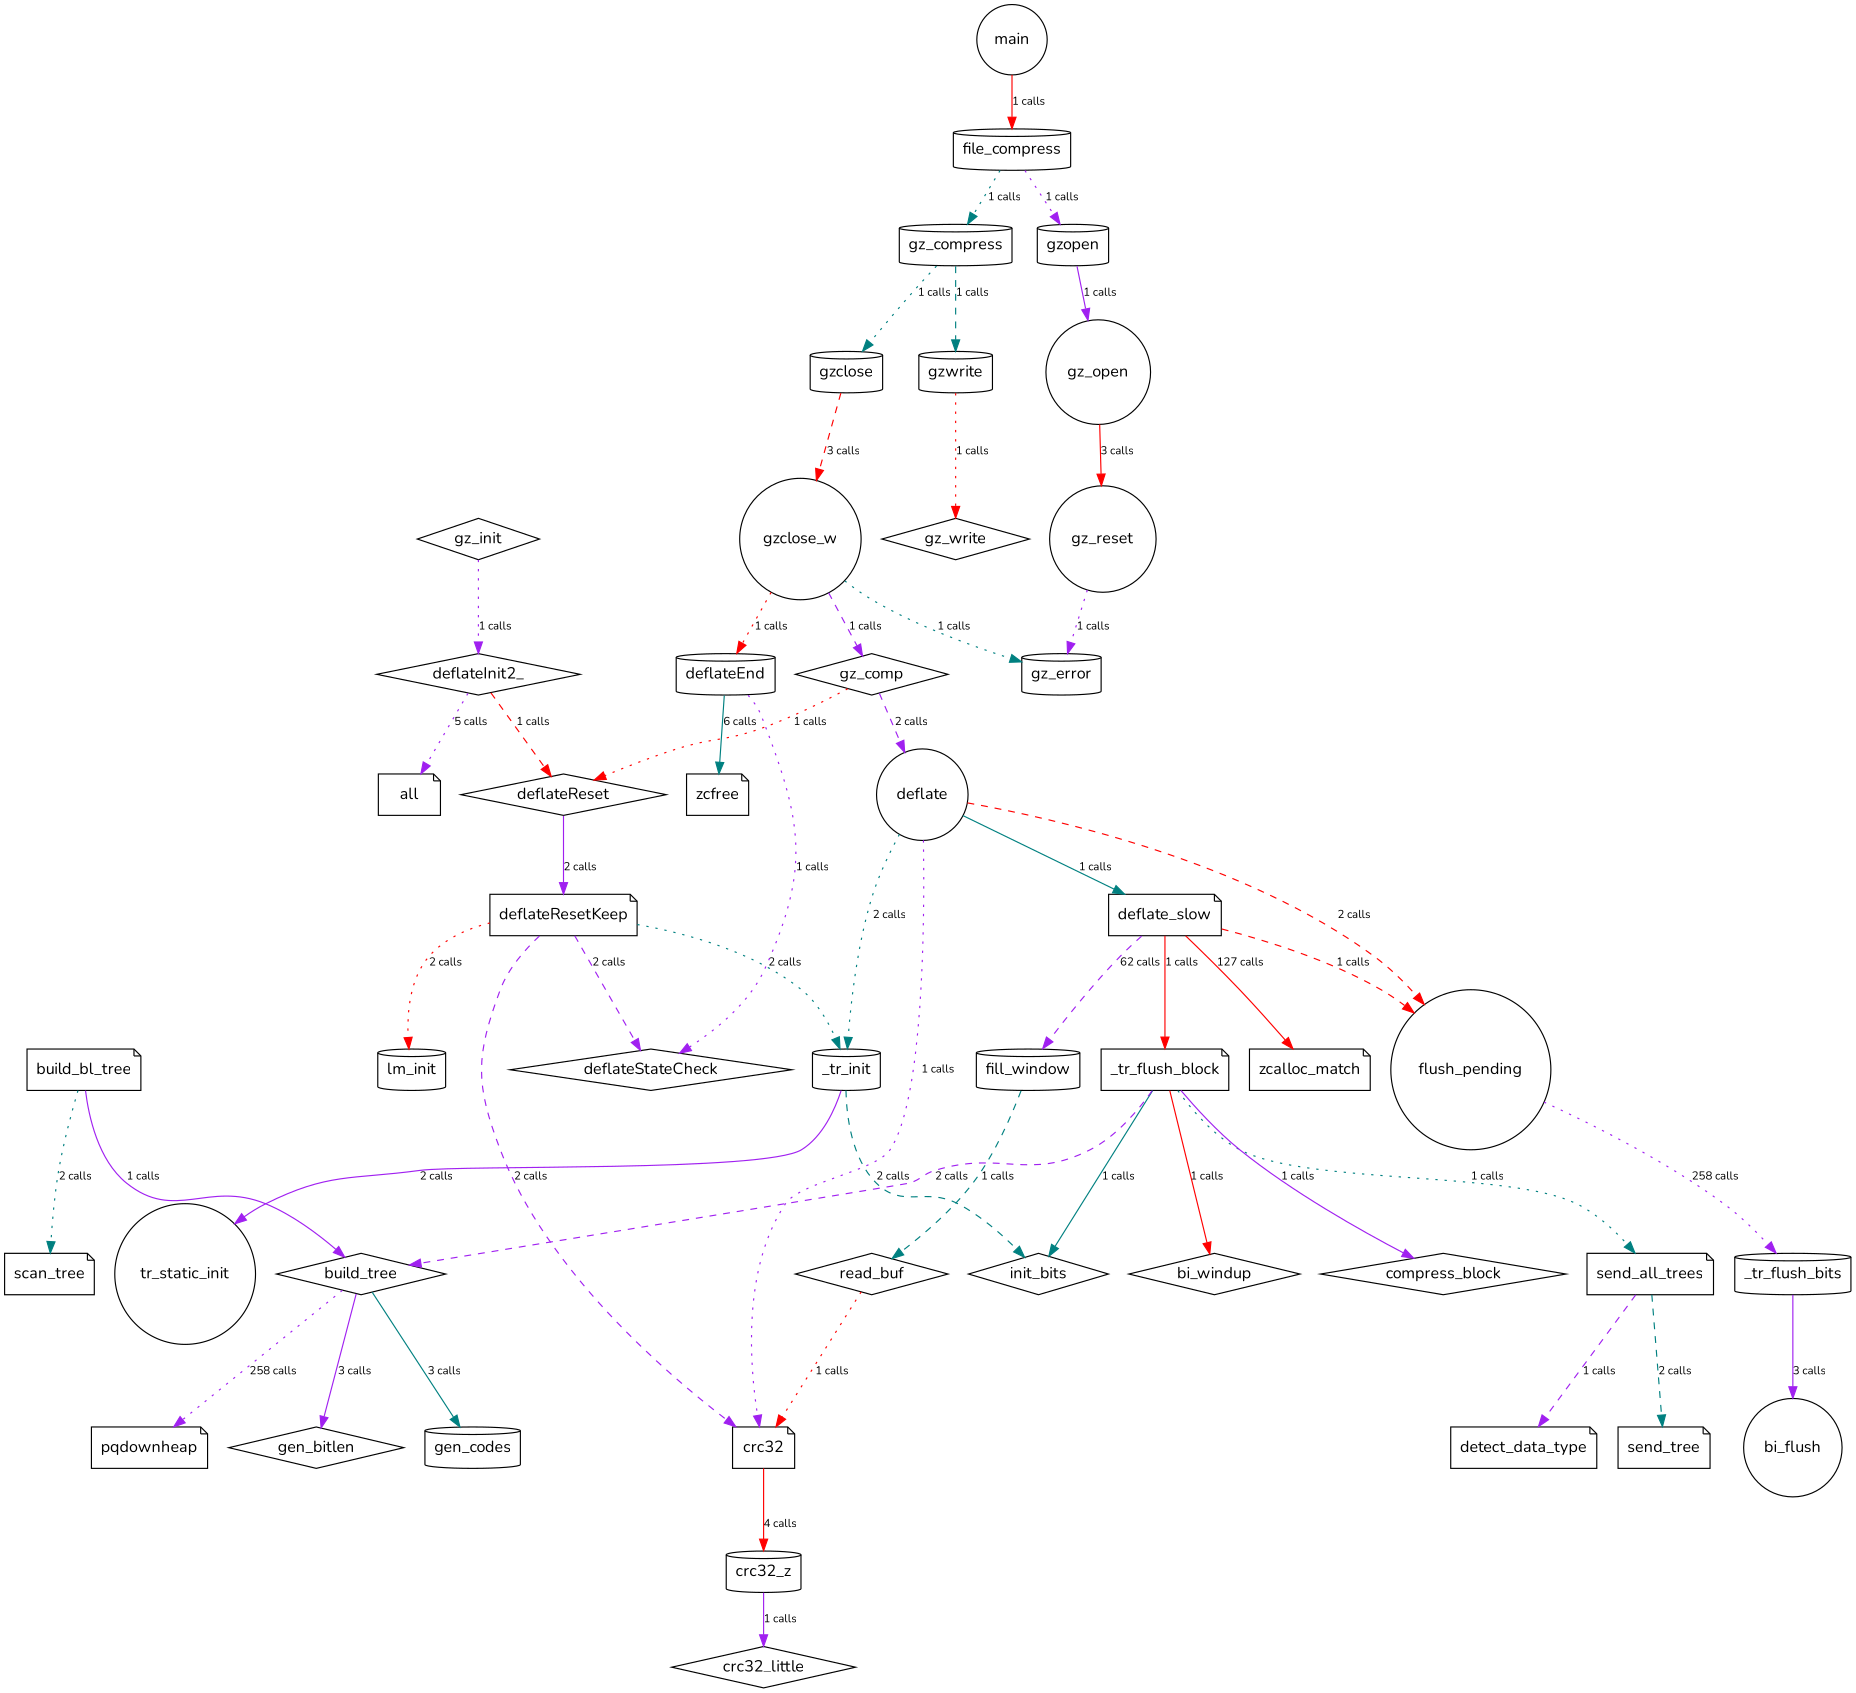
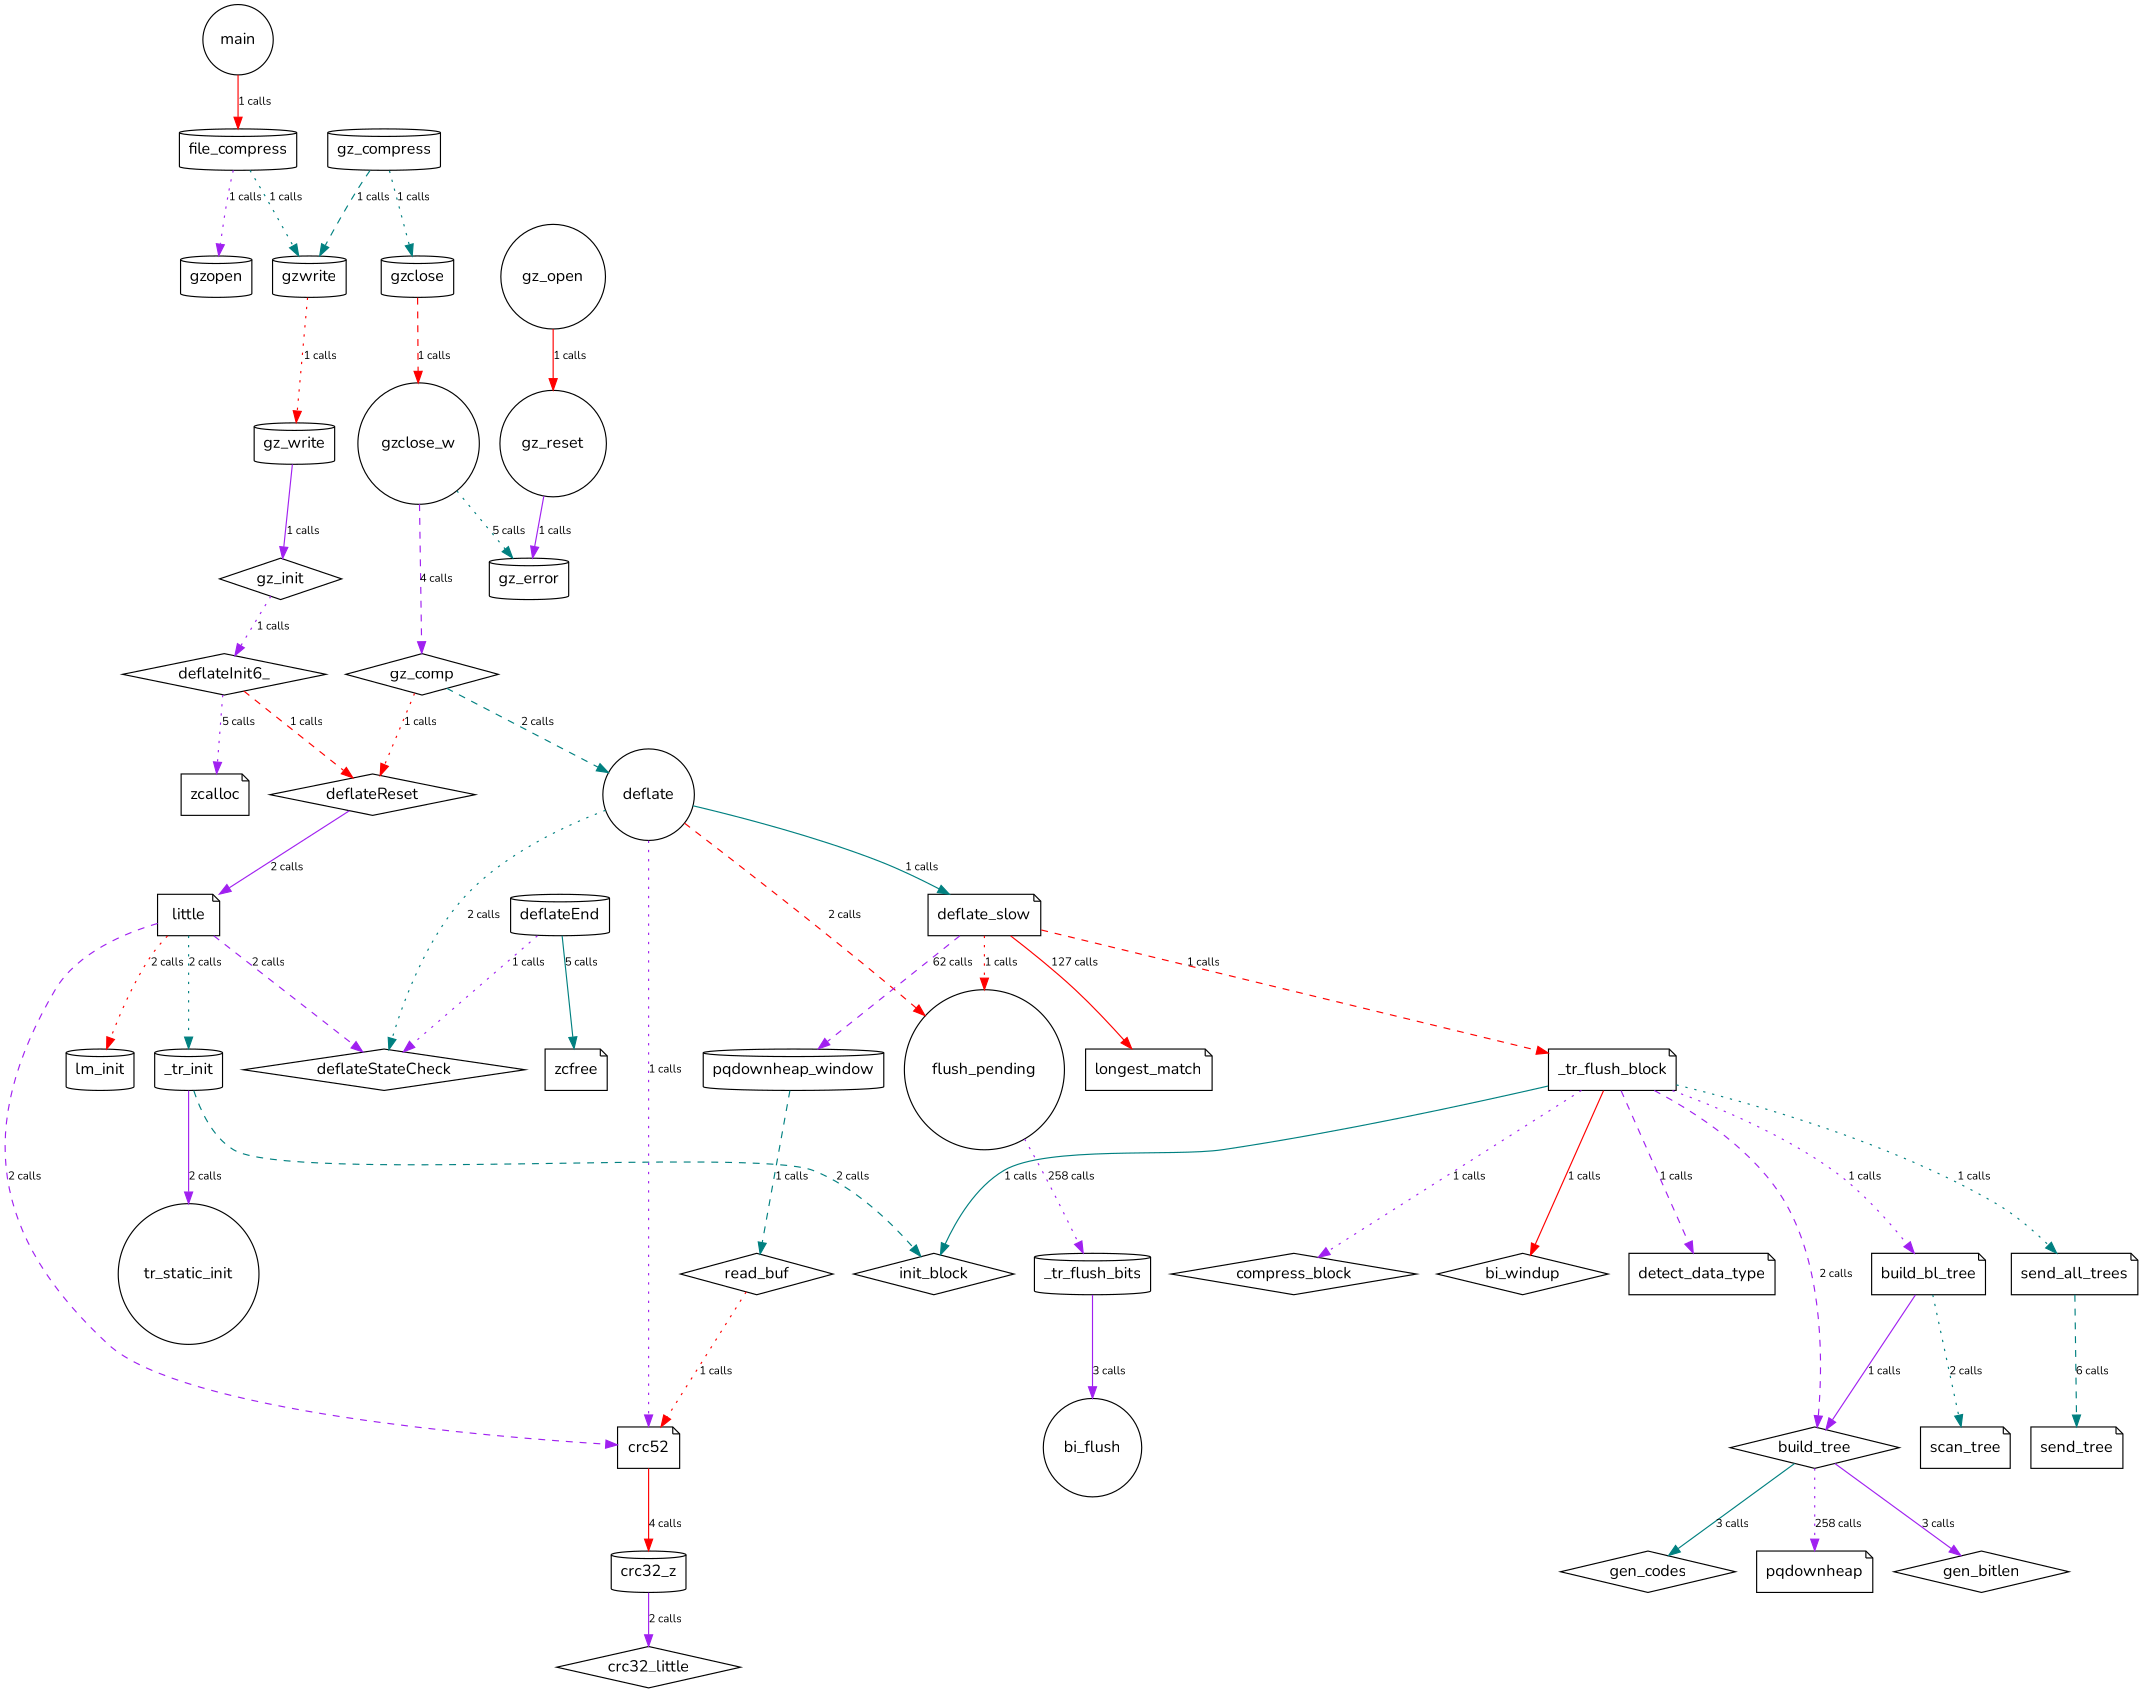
  digraph {
    fontname=Nunito
    node [fontname=Nunito shape=cylinder]
    edge [color=purple fontname=Nunito fontsize=10 style=dotted]
    main [shape=circle]
    file_compress
    gzopen
    gz_compress
    gz_open [shape=circle]
    gzwrite
    gzclose
    gz_reset [shape=circle]
    gz_error
-   gz_write [shape=diamond]
+   gz_write
    gzclose_w [shape=circle]
    gz_init [shape=diamond]
-   deflateInit2_ [shape=diamond]
-   zcalloc [shape=note label=all]
+   deflateInit2_ [shape=diamond label=deflateInit6_]
+   zcalloc [shape=note]
    deflateReset [shape=diamond]
-   deflateResetKeep [shape=note]
+   deflateResetKeep [shape=note label=little]
    lm_init
    deflateStateCheck [shape=diamond]
-   crc32 [shape=note]
+   crc32 [shape=note label=crc52]
    _tr_init
    crc32_z
    tr_static_init [shape=circle]
-   init_block [shape=diamond label=init_bits]
+   init_block [shape=diamond]
    crc32_little [shape=diamond]
    gz_comp [shape=diamond]
    deflateEnd
    deflate [shape=circle]
    zcfree [shape=note]
    flush_pending [shape=circle]
    deflate_slow [shape=note]
    _tr_flush_bits
-   fill_window
-   longest_match [shape=note label=zcalloc_match]
+   fill_window [label=pqdownheap_window]
+   longest_match [shape=note]
    _tr_flush_block [shape=note]
    bi_flush [shape=circle]
    read_buf [shape=diamond]
    detect_data_type [shape=note]
    build_tree [shape=diamond]
    build_bl_tree [shape=note]
    send_all_trees [shape=note]
    compress_block [shape=diamond]
    bi_windup [shape=diamond]
    pqdownheap [shape=note]
    gen_bitlen [shape=diamond]
-   gen_codes
+   gen_codes [shape=diamond]
    scan_tree [shape=note]
    send_tree [shape=note]
    main -> file_compress [color=red label="1 calls" style=solid]
    file_compress -> gzopen [label="1 calls"]
-   file_compress -> gz_compress [color=teal label="1 calls"]
-   gzopen -> gz_open [label="1 calls" style=solid]
+   file_compress -> gzwrite [color=teal label="1 calls"]
    gz_compress -> gzwrite [color=teal label="1 calls" style=dashed]
    gz_compress -> gzclose [color=teal label="1 calls"]
-   gz_open -> gz_reset [color=red label="3 calls" style=solid]
+   gz_open -> gz_reset [color=red label="1 calls" style=solid]
    gzwrite -> gz_write [color=red label="1 calls"]
-   gzclose -> gzclose_w [color=red label="3 calls" style=dashed]
-   gz_reset -> gz_error [label="1 calls"]
-   gzclose_w -> gz_error [color=teal label="1 calls"]
-   gzclose_w -> gz_comp [label="1 calls" style=dashed]
-   gzclose_w -> deflateEnd [color=red label="1 calls"]
+   gzclose -> gzclose_w [color=red label="1 calls" style=dashed]
+   gz_reset -> gz_error [label="1 calls" style=solid]
+   gz_write -> gz_init [label="1 calls" style=solid]
+   gzclose_w -> gz_error [color=teal label="5 calls"]
+   gzclose_w -> gz_comp [label="4 calls" style=dashed]
    gz_init -> deflateInit2_ [label="1 calls"]
    deflateInit2_ -> zcalloc [label="5 calls"]
    deflateInit2_ -> deflateReset [color=red label="1 calls" style=dashed]
    deflateReset -> deflateResetKeep [label="2 calls" style=solid]
    deflateResetKeep -> lm_init [color=red label="2 calls"]
    deflateResetKeep -> deflateStateCheck [label="2 calls" style=dashed]
    deflateResetKeep -> crc32 [label="2 calls" style=dashed]
    deflateResetKeep -> _tr_init [color=teal label="2 calls"]
    crc32 -> crc32_z [color=red label="4 calls" style=solid]
    _tr_init -> tr_static_init [label="2 calls" style=solid]
    _tr_init -> init_block [color=teal label="2 calls" style=dashed]
-   crc32_z -> crc32_little [label="1 calls" style=solid]
+   crc32_z -> crc32_little [label="2 calls" style=solid]
    gz_comp -> deflateReset [color=red label="1 calls"]
-   gz_comp -> deflate [label="2 calls" style=dashed]
+   gz_comp -> deflate [color=teal label="2 calls" style=dashed]
    deflateEnd -> deflateStateCheck [label="1 calls"]
-   deflateEnd -> zcfree [color=teal label="6 calls" style=solid]
-   deflate -> _tr_init [color=teal label="2 calls"]
+   deflateEnd -> zcfree [color=teal label="5 calls" style=solid]
+   deflate -> deflateStateCheck [color=teal label="2 calls"]
    deflate -> crc32 [label="1 calls"]
    deflate -> flush_pending [color=red label="2 calls" style=dashed]
    deflate -> deflate_slow [color=teal label="1 calls" style=solid]
    flush_pending -> _tr_flush_bits [label="258 calls"]
-   deflate_slow -> flush_pending [color=red label="1 calls" style=dashed]
+   deflate_slow -> flush_pending [color=red label="1 calls"]
    deflate_slow -> fill_window [label="62 calls" style=dashed]
    deflate_slow -> longest_match [color=red label="127 calls" style=solid]
-   deflate_slow -> _tr_flush_block [color=red label="1 calls" style=solid]
+   deflate_slow -> _tr_flush_block [color=red label="1 calls" style=dashed]
    _tr_flush_bits -> bi_flush [label="3 calls" style=solid]
    fill_window -> read_buf [color=teal label="1 calls" style=dashed]
    _tr_flush_block -> init_block [color=teal label="1 calls" style=solid]
-   send_all_trees -> detect_data_type [label="1 calls" style=dashed]
+   _tr_flush_block -> detect_data_type [label="1 calls" style=dashed]
    _tr_flush_block -> build_tree [label="2 calls" style=dashed]
+   _tr_flush_block -> build_bl_tree [label="1 calls"]
    _tr_flush_block -> send_all_trees [color=teal label="1 calls"]
-   _tr_flush_block -> compress_block [label="1 calls" style=solid]
+   _tr_flush_block -> compress_block [label="1 calls"]
    _tr_flush_block -> bi_windup [color=red label="1 calls" style=solid]
    read_buf -> crc32 [color=red label="1 calls"]
    build_tree -> pqdownheap [label="258 calls"]
    build_tree -> gen_bitlen [label="3 calls" style=solid]
    build_tree -> gen_codes [color=teal label="3 calls" style=solid]
    build_bl_tree -> build_tree [label="1 calls" style=solid]
    build_bl_tree -> scan_tree [color=teal label="2 calls"]
-   send_all_trees -> send_tree [color=teal label="2 calls" style=dashed]
+   send_all_trees -> send_tree [color=teal label="6 calls" style=dashed]
  }
